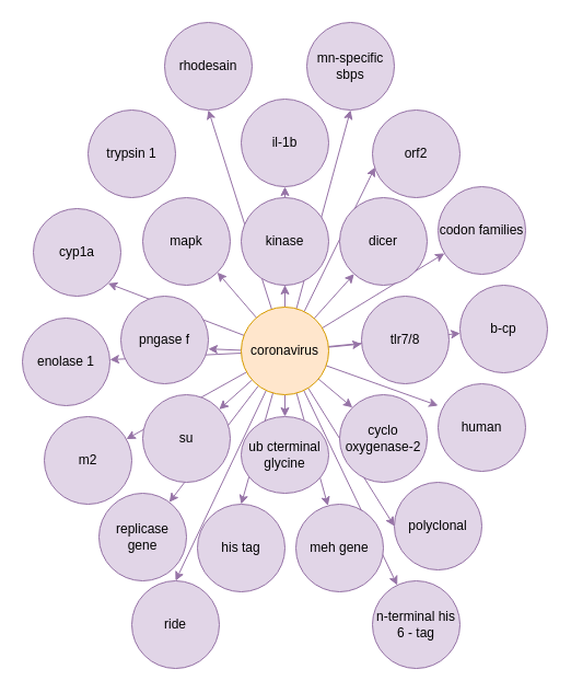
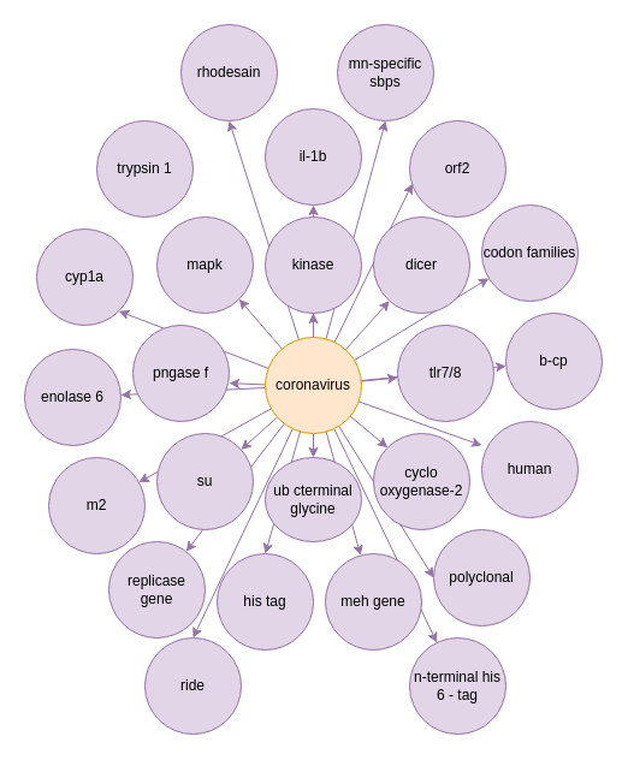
  <mxCell id="0" />
  <mxCell id="1" parent="0" />
  <mxCell id="2" style="rounded=0;orthogonalLoop=1;jettySize=auto;html=1;entryX=1;entryY=1;entryDx=0;entryDy=0;fillColor=#e1d5e7;strokeColor=#9673a6;" edge="1" parent="1" source="26" target="34"><mxGeometry relative="1" as="geometry" /></mxCell>
  <mxCell id="3" style="edgeStyle=none;rounded=0;orthogonalLoop=1;jettySize=auto;html=1;fillColor=#e1d5e7;strokeColor=#9673a6;" edge="1" parent="1" source="26" target="28"><mxGeometry relative="1" as="geometry" /></mxCell>
  <mxCell id="4" style="edgeStyle=none;rounded=0;orthogonalLoop=1;jettySize=auto;html=1;fillColor=#e1d5e7;strokeColor=#9673a6;" edge="1" parent="1" source="26" target="29"><mxGeometry relative="1" as="geometry" /></mxCell>
  <mxCell id="5" style="edgeStyle=none;rounded=0;orthogonalLoop=1;jettySize=auto;html=1;fillColor=#e1d5e7;strokeColor=#9673a6;" edge="1" parent="1" source="26" target="47"><mxGeometry relative="1" as="geometry" /></mxCell>
  <mxCell id="6" style="edgeStyle=none;rounded=0;orthogonalLoop=1;jettySize=auto;html=1;entryX=0.5;entryY=1;entryDx=0;entryDy=0;fillColor=#e1d5e7;strokeColor=#9673a6;" edge="1" parent="1" source="26" target="36"><mxGeometry relative="1" as="geometry" /></mxCell>
  <mxCell id="7" style="edgeStyle=none;rounded=0;orthogonalLoop=1;jettySize=auto;html=1;entryX=0.5;entryY=1;entryDx=0;entryDy=0;fillColor=#e1d5e7;strokeColor=#9673a6;" edge="1" parent="1" source="26" target="35"><mxGeometry relative="1" as="geometry" /></mxCell>
  <mxCell id="8" style="edgeStyle=none;rounded=0;orthogonalLoop=1;jettySize=auto;html=1;entryX=1;entryY=1;entryDx=0;entryDy=0;fillColor=#e1d5e7;strokeColor=#9673a6;" edge="1" parent="1" source="26" target="39"><mxGeometry relative="1" as="geometry" /></mxCell>
  <mxCell id="9" style="edgeStyle=none;rounded=0;orthogonalLoop=1;jettySize=auto;html=1;entryX=0.999;entryY=0.602;entryDx=0;entryDy=0;entryPerimeter=0;fillColor=#e1d5e7;strokeColor=#9673a6;" edge="1" parent="1" source="26" target="27"><mxGeometry relative="1" as="geometry" /></mxCell>
  <mxCell id="10" style="edgeStyle=none;rounded=0;orthogonalLoop=1;jettySize=auto;html=1;fillColor=#e1d5e7;strokeColor=#9673a6;" edge="1" parent="1" source="26" target="41"><mxGeometry relative="1" as="geometry" /></mxCell>
  <mxCell id="11" style="edgeStyle=none;rounded=0;orthogonalLoop=1;jettySize=auto;html=1;fillColor=#e1d5e7;strokeColor=#9673a6;" edge="1" parent="1" source="26" target="48"><mxGeometry relative="1" as="geometry" /></mxCell>
  <mxCell id="12" style="edgeStyle=none;rounded=0;orthogonalLoop=1;jettySize=auto;html=1;fillColor=#e1d5e7;strokeColor=#9673a6;" edge="1" parent="1" source="26" target="33"><mxGeometry relative="1" as="geometry" /></mxCell>
  <mxCell id="13" style="edgeStyle=none;rounded=0;orthogonalLoop=1;jettySize=auto;html=1;fillColor=#e1d5e7;strokeColor=#9673a6;" edge="1" parent="1" source="26" target="42"><mxGeometry relative="1" as="geometry" /></mxCell>
  <mxCell id="14" style="edgeStyle=none;rounded=0;orthogonalLoop=1;jettySize=auto;html=1;entryX=0.5;entryY=0;entryDx=0;entryDy=0;fillColor=#e1d5e7;strokeColor=#9673a6;" edge="1" parent="1" source="26" target="50"><mxGeometry relative="1" as="geometry" /></mxCell>
  <mxCell id="15" style="edgeStyle=none;rounded=0;orthogonalLoop=1;jettySize=auto;html=1;entryX=0.5;entryY=0;entryDx=0;entryDy=0;fillColor=#e1d5e7;strokeColor=#9673a6;" edge="1" parent="1" source="26" target="43"><mxGeometry relative="1" as="geometry" /></mxCell>
  <mxCell id="16" style="edgeStyle=none;rounded=0;orthogonalLoop=1;jettySize=auto;html=1;fillColor=#e1d5e7;strokeColor=#9673a6;" edge="1" parent="1" source="26" target="32"><mxGeometry relative="1" as="geometry" /></mxCell>
  <mxCell id="17" style="edgeStyle=none;rounded=0;orthogonalLoop=1;jettySize=auto;html=1;fillColor=#e1d5e7;strokeColor=#9673a6;" edge="1" parent="1" source="26" target="51"><mxGeometry relative="1" as="geometry" /></mxCell>
  <mxCell id="18" style="edgeStyle=none;rounded=0;orthogonalLoop=1;jettySize=auto;html=1;fillColor=#e1d5e7;strokeColor=#9673a6;" edge="1" parent="1" source="26" target="44"><mxGeometry relative="1" as="geometry" /></mxCell>
  <mxCell id="19" style="edgeStyle=none;rounded=0;orthogonalLoop=1;jettySize=auto;html=1;entryX=0;entryY=0.5;entryDx=0;entryDy=0;fillColor=#e1d5e7;strokeColor=#9673a6;" edge="1" parent="1" source="26" target="45"><mxGeometry relative="1" as="geometry" /></mxCell>
  <mxCell id="20" style="edgeStyle=none;rounded=0;orthogonalLoop=1;jettySize=auto;html=1;entryX=0;entryY=0;entryDx=0;entryDy=0;fillColor=#e1d5e7;strokeColor=#9673a6;" edge="1" parent="1" source="26" target="31"><mxGeometry relative="1" as="geometry" /></mxCell>
  <mxCell id="21" style="edgeStyle=none;rounded=0;orthogonalLoop=1;jettySize=auto;html=1;fillColor=#e1d5e7;strokeColor=#9673a6;" edge="1" parent="1" source="26" target="30"><mxGeometry relative="1" as="geometry" /></mxCell>
  <mxCell id="22" style="edgeStyle=none;rounded=0;orthogonalLoop=1;jettySize=auto;html=1;entryX=0;entryY=0.25;entryDx=0;entryDy=0;entryPerimeter=0;fillColor=#e1d5e7;strokeColor=#9673a6;" edge="1" parent="1" source="26" target="38"><mxGeometry relative="1" as="geometry" /></mxCell>
  <mxCell id="23" style="edgeStyle=none;rounded=0;orthogonalLoop=1;jettySize=auto;html=1;fillColor=#e1d5e7;strokeColor=#9673a6;" edge="1" parent="1" source="26" target="49"><mxGeometry relative="1" as="geometry" /></mxCell>
  <mxCell id="24" style="edgeStyle=none;rounded=0;orthogonalLoop=1;jettySize=auto;html=1;fillColor=#e1d5e7;strokeColor=#9673a6;" edge="1" parent="1" source="26" target="46"><mxGeometry relative="1" as="geometry" /></mxCell>
  <mxCell id="25" style="edgeStyle=none;rounded=0;orthogonalLoop=1;jettySize=auto;html=1;entryX=0.029;entryY=0.653;entryDx=0;entryDy=0;entryPerimeter=0;fillColor=#e1d5e7;strokeColor=#9673a6;" edge="1" parent="1" source="26" target="37"><mxGeometry relative="1" as="geometry" /></mxCell>
  <mxCell id="26" value="coronavirus" style="ellipse;whiteSpace=wrap;html=1;aspect=fixed;fillColor=#ffe6cc;strokeColor=#d79b00;" vertex="1" parent="1"><mxGeometry x="220" y="280" width="80" height="80" as="geometry" /></mxCell>
  <mxCell id="27" value="pngase f" style="ellipse;whiteSpace=wrap;html=1;aspect=fixed;fillColor=#e1d5e7;strokeColor=#9673a6;" vertex="1" parent="1"><mxGeometry x="110" y="270" width="80" height="80" as="geometry" /></mxCell>
  <mxCell id="28" value="kinase" style="ellipse;whiteSpace=wrap;html=1;aspect=fixed;fillColor=#e1d5e7;strokeColor=#9673a6;" vertex="1" parent="1"><mxGeometry x="220" y="180" width="80" height="80" as="geometry" /></mxCell>
  <mxCell id="29" value="dicer" style="ellipse;whiteSpace=wrap;html=1;aspect=fixed;fillColor=#e1d5e7;strokeColor=#9673a6;" vertex="1" parent="1"><mxGeometry x="310" y="180" width="80" height="80" as="geometry" /></mxCell>
  <mxCell id="30" value="tlr7/8" style="ellipse;whiteSpace=wrap;html=1;aspect=fixed;fillColor=#e1d5e7;strokeColor=#9673a6;" vertex="1" parent="1"><mxGeometry x="330" y="270" width="80" height="80" as="geometry" /></mxCell>
  <mxCell id="31" value="cyclo&lt;br&gt;oxygenase-2" style="ellipse;whiteSpace=wrap;html=1;aspect=fixed;fillColor=#e1d5e7;strokeColor=#9673a6;" vertex="1" parent="1"><mxGeometry x="310" y="360" width="80" height="80" as="geometry" /></mxCell>
  <mxCell id="32" value="ub cterminal&lt;br&gt;glycine" style="ellipse;whiteSpace=wrap;html=1;aspect=fixed;fillColor=#e1d5e7;strokeColor=#9673a6;" vertex="1" parent="1"><mxGeometry x="220" y="380" width="80" height="70" as="geometry" /></mxCell>
  <mxCell id="33" value="su" style="ellipse;whiteSpace=wrap;html=1;aspect=fixed;fillColor=#e1d5e7;strokeColor=#9673a6;" vertex="1" parent="1"><mxGeometry x="130" y="360" width="80" height="80" as="geometry" /></mxCell>
  <mxCell id="34" value="mapk" style="ellipse;whiteSpace=wrap;html=1;aspect=fixed;fillColor=#e1d5e7;strokeColor=#9673a6;" vertex="1" parent="1"><mxGeometry x="130" y="180" width="80" height="80" as="geometry" /></mxCell>
  <mxCell id="35" value="rhodesain" style="ellipse;whiteSpace=wrap;html=1;aspect=fixed;fillColor=#e1d5e7;strokeColor=#9673a6;" vertex="1" parent="1"><mxGeometry x="150" y="20" width="80" height="80" as="geometry" /></mxCell>
  <mxCell id="36" value="mn-specific sbps" style="ellipse;whiteSpace=wrap;html=1;aspect=fixed;fillColor=#e1d5e7;strokeColor=#9673a6;" vertex="1" parent="1"><mxGeometry x="280" y="20" width="80" height="80" as="geometry" /></mxCell>
  <mxCell id="37" value="orf2" style="ellipse;whiteSpace=wrap;html=1;aspect=fixed;fillColor=#e1d5e7;strokeColor=#9673a6;" vertex="1" parent="1"><mxGeometry x="340" y="100" width="80" height="80" as="geometry" /></mxCell>
  <mxCell id="38" value="human" style="ellipse;whiteSpace=wrap;html=1;aspect=fixed;fillColor=#e1d5e7;strokeColor=#9673a6;" vertex="1" parent="1"><mxGeometry x="400" y="350" width="80" height="80" as="geometry" /></mxCell>
  <mxCell id="39" value="cyp1a" style="ellipse;whiteSpace=wrap;html=1;aspect=fixed;fillColor=#e1d5e7;strokeColor=#9673a6;" vertex="1" parent="1"><mxGeometry x="30" y="190" width="80" height="80" as="geometry" /></mxCell>
  <mxCell id="40" value="trypsin 1" style="ellipse;whiteSpace=wrap;html=1;aspect=fixed;fillColor=#e1d5e7;strokeColor=#9673a6;" vertex="1" parent="1"><mxGeometry x="80" y="100" width="80" height="80" as="geometry" /></mxCell>
- <mxCell id="41" value="enolase 1" style="ellipse;whiteSpace=wrap;html=1;aspect=fixed;fillColor=#e1d5e7;strokeColor=#9673a6;" vertex="1" parent="1"><mxGeometry x="20" y="290" width="80" height="80" as="geometry" /></mxCell>
+ <mxCell id="41" value="enolase 6" style="ellipse;whiteSpace=wrap;html=1;aspect=fixed;fillColor=#e1d5e7;strokeColor=#9673a6;" vertex="1" parent="1"><mxGeometry x="20" y="290" width="80" height="80" as="geometry" /></mxCell>
  <mxCell id="42" value="replicase gene" style="ellipse;whiteSpace=wrap;html=1;aspect=fixed;fillColor=#e1d5e7;strokeColor=#9673a6;" vertex="1" parent="1"><mxGeometry x="90" y="450" width="80" height="80" as="geometry" /></mxCell>
  <mxCell id="43" value="his tag" style="ellipse;whiteSpace=wrap;html=1;aspect=fixed;fillColor=#e1d5e7;strokeColor=#9673a6;" vertex="1" parent="1"><mxGeometry x="180" y="460" width="80" height="80" as="geometry" /></mxCell>
  <mxCell id="44" value="n-terminal his 6 - tag" style="ellipse;whiteSpace=wrap;html=1;aspect=fixed;fillColor=#e1d5e7;strokeColor=#9673a6;" vertex="1" parent="1"><mxGeometry x="340" y="530" width="80" height="80" as="geometry" /></mxCell>
  <mxCell id="45" value="polyclonal" style="ellipse;whiteSpace=wrap;html=1;aspect=fixed;fillColor=#e1d5e7;strokeColor=#9673a6;" vertex="1" parent="1"><mxGeometry x="360" y="440" width="80" height="80" as="geometry" /></mxCell>
  <mxCell id="46" value="codon families" style="ellipse;whiteSpace=wrap;html=1;aspect=fixed;fillColor=#e1d5e7;strokeColor=#9673a6;" vertex="1" parent="1"><mxGeometry x="400" y="170" width="80" height="80" as="geometry" /></mxCell>
  <mxCell id="47" value="il-1b" style="ellipse;whiteSpace=wrap;html=1;aspect=fixed;fillColor=#e1d5e7;strokeColor=#9673a6;" vertex="1" parent="1"><mxGeometry x="220" y="90" width="80" height="80" as="geometry" /></mxCell>
  <mxCell id="48" value="m2" style="ellipse;whiteSpace=wrap;html=1;aspect=fixed;fillColor=#e1d5e7;strokeColor=#9673a6;" vertex="1" parent="1"><mxGeometry x="40" y="380" width="80" height="80" as="geometry" /></mxCell>
  <mxCell id="49" value="b-cp" style="ellipse;whiteSpace=wrap;html=1;aspect=fixed;fillColor=#e1d5e7;strokeColor=#9673a6;" vertex="1" parent="1"><mxGeometry x="420" y="260" width="80" height="80" as="geometry" /></mxCell>
  <mxCell id="50" value="ride" style="ellipse;whiteSpace=wrap;html=1;aspect=fixed;fillColor=#e1d5e7;strokeColor=#9673a6;" vertex="1" parent="1"><mxGeometry x="120" y="530" width="80" height="80" as="geometry" /></mxCell>
  <mxCell id="51" value="meh gene" style="ellipse;whiteSpace=wrap;html=1;aspect=fixed;fillColor=#e1d5e7;strokeColor=#9673a6;" vertex="1" parent="1"><mxGeometry x="270" y="460" width="80" height="80" as="geometry" /></mxCell>
